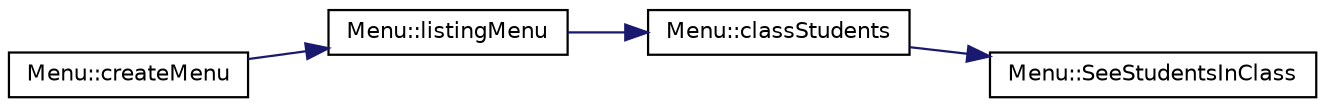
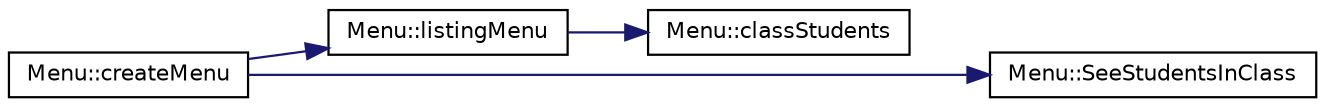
  digraph {
    rankdir=RL
    node [color=black fillcolor=white fontname=Helvetica fontsize=10 shape=record style=filled]
    edge [color=midnightblue dir=back fontname=Helvetica fontsize=10 labelfontname=Helvetica labelfontsize=10 style=solid]
    n1 [height=0.2 label="Menu::SeeStudentsInClass" width=0.4]
    n2 [height=0.2 label="Menu::classStudents" width=0.4]
    n3 [height=0.2 label="Menu::listingMenu" width=0.4]
    n4 [height=0.2 label="Menu::createMenu" width=0.4]
-   n1 -> n2
+   n1 -> n4
    n2 -> n3
    n3 -> n4
  }
